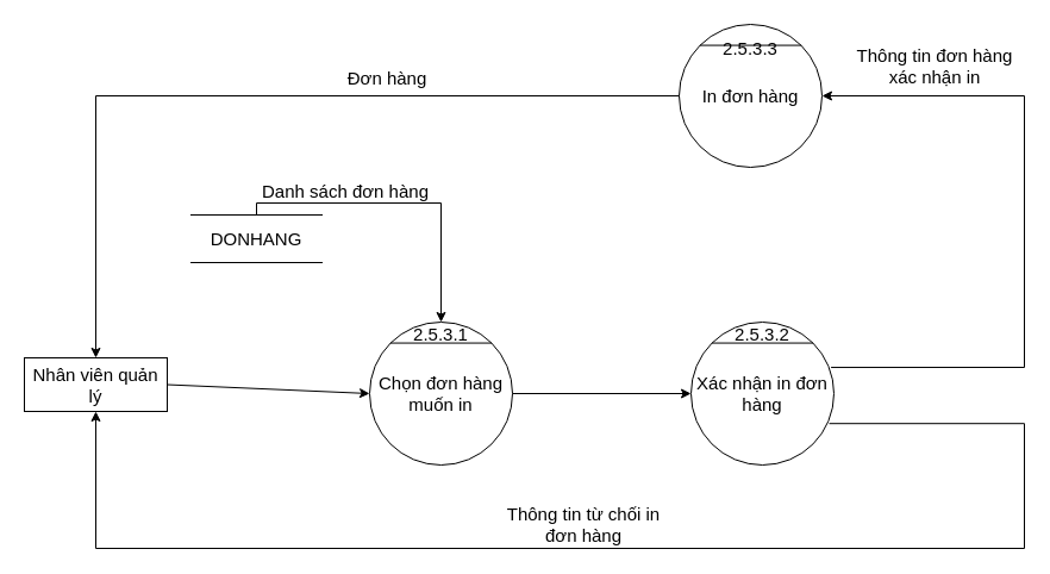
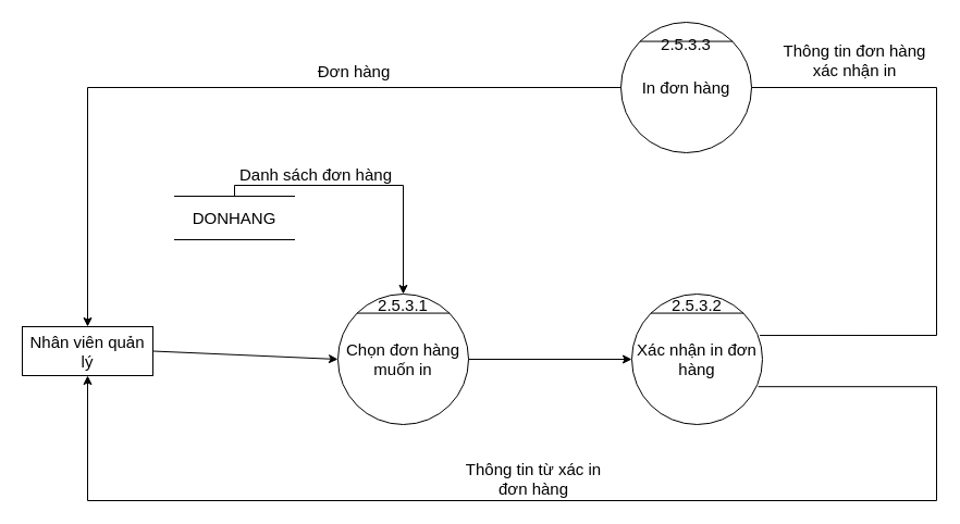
  <mxCell id="0" />
  <mxCell id="1" parent="0" />
  <mxCell id="2" value="Chọn đơn hàng muốn in" style="ellipse;whiteSpace=wrap;html=1;aspect=fixed;fontSize=15;" vertex="1" parent="1"><mxGeometry x="310" y="270" width="120" height="120" as="geometry" /></mxCell>
  <mxCell id="3" value="" style="endArrow=none;html=1;rounded=0;exitX=0;exitY=0;exitDx=0;exitDy=0;entryX=1;entryY=0;entryDx=0;entryDy=0;fontSize=15;" edge="1" parent="1" source="2" target="2"><mxGeometry width="50" height="50" relative="1" as="geometry"><mxPoint x="590" y="310" as="sourcePoint" /><mxPoint x="640" y="260" as="targetPoint" /></mxGeometry></mxCell>
  <mxCell id="4" value="2.5.3.1" style="text;html=1;strokeColor=none;fillColor=none;align=center;verticalAlign=middle;whiteSpace=wrap;rounded=0;fontSize=15;" vertex="1" parent="1"><mxGeometry x="350" y="270" width="40" height="20" as="geometry" /></mxCell>
  <mxCell id="5" value="Nhân viên quản lý" style="rounded=0;whiteSpace=wrap;html=1;fontSize=15;" vertex="1" parent="1"><mxGeometry x="20" y="300" width="120" height="45" as="geometry" /></mxCell>
  <mxCell id="6" value="" style="endArrow=classic;html=1;rounded=0;exitX=1;exitY=0.5;exitDx=0;exitDy=0;entryX=0;entryY=0.5;entryDx=0;entryDy=0;fontSize=15;" edge="1" parent="1" source="5" target="2"><mxGeometry width="50" height="50" relative="1" as="geometry"><mxPoint x="290" y="350" as="sourcePoint" /><mxPoint x="340" y="300" as="targetPoint" /></mxGeometry></mxCell>
  <mxCell id="7" value="" style="endArrow=classic;html=1;rounded=0;exitX=1;exitY=0.5;exitDx=0;exitDy=0;fontSize=15;entryX=0;entryY=0.5;entryDx=0;entryDy=0;" edge="1" parent="1" source="2" target="8"><mxGeometry width="50" height="50" relative="1" as="geometry"><mxPoint x="460" y="329.41" as="sourcePoint" /><mxPoint x="580" y="329" as="targetPoint" /></mxGeometry></mxCell>
  <mxCell id="8" value="Xác nhận in đơn hàng" style="ellipse;whiteSpace=wrap;html=1;aspect=fixed;fontSize=15;" vertex="1" parent="1"><mxGeometry x="580" y="270" width="120" height="120" as="geometry" /></mxCell>
  <mxCell id="9" value="" style="endArrow=none;html=1;rounded=0;exitX=0;exitY=0;exitDx=0;exitDy=0;entryX=1;entryY=0;entryDx=0;entryDy=0;fontSize=15;" edge="1" parent="1" source="8" target="8"><mxGeometry width="50" height="50" relative="1" as="geometry"><mxPoint x="870" y="310" as="sourcePoint" /><mxPoint x="920" y="260" as="targetPoint" /></mxGeometry></mxCell>
  <mxCell id="10" value="2.5.3.2" style="text;html=1;strokeColor=none;fillColor=none;align=center;verticalAlign=middle;whiteSpace=wrap;rounded=0;fontSize=15;" vertex="1" parent="1"><mxGeometry x="620" y="270" width="40" height="20" as="geometry" /></mxCell>
  <mxCell id="11" value="DONHANG" style="shape=partialRectangle;whiteSpace=wrap;html=1;left=0;right=0;fillColor=none;fontSize=15;" vertex="1" parent="1"><mxGeometry x="160" y="180" width="110" height="40" as="geometry" /></mxCell>
  <mxCell id="12" value="" style="edgeStyle=segmentEdgeStyle;endArrow=classic;html=1;rounded=0;fontSize=15;exitX=0.5;exitY=0;exitDx=0;exitDy=0;entryX=0.5;entryY=0;entryDx=0;entryDy=0;" edge="1" parent="1" source="11" target="4"><mxGeometry width="50" height="50" relative="1" as="geometry"><mxPoint x="390" y="390" as="sourcePoint" /><mxPoint x="440" y="340" as="targetPoint" /><Array as="points"><mxPoint x="215" y="170" /><mxPoint x="370" y="170" /></Array></mxGeometry></mxCell>
  <mxCell id="13" value="Danh sách đơn hàng" style="text;html=1;strokeColor=none;fillColor=none;align=center;verticalAlign=middle;whiteSpace=wrap;rounded=0;fontSize=15;" vertex="1" parent="1"><mxGeometry x="210" y="130" width="160" height="60" as="geometry" /></mxCell>
  <mxCell id="14" value="In đơn hàng" style="ellipse;whiteSpace=wrap;html=1;aspect=fixed;fontSize=15;" vertex="1" parent="1"><mxGeometry x="570" y="20" width="120" height="120" as="geometry" /></mxCell>
  <mxCell id="15" value="" style="endArrow=none;html=1;rounded=0;exitX=0;exitY=0;exitDx=0;exitDy=0;entryX=1;entryY=0;entryDx=0;entryDy=0;fontSize=15;" edge="1" parent="1" source="14" target="14"><mxGeometry width="50" height="50" relative="1" as="geometry"><mxPoint x="860" y="60" as="sourcePoint" /><mxPoint x="910" y="10" as="targetPoint" /></mxGeometry></mxCell>
  <mxCell id="16" value="2.5.3.3" style="text;html=1;strokeColor=none;fillColor=none;align=center;verticalAlign=middle;whiteSpace=wrap;rounded=0;fontSize=15;" vertex="1" parent="1"><mxGeometry x="610" y="30" width="40" height="20" as="geometry" /></mxCell>
- <mxCell id="17" value="" style="edgeStyle=segmentEdgeStyle;endArrow=classic;html=1;rounded=0;exitX=0.98;exitY=0.317;exitDx=0;exitDy=0;entryX=1;entryY=0.5;entryDx=0;entryDy=0;exitPerimeter=0;fontSize=15;" edge="1" parent="1" source="8" target="14"><mxGeometry width="50" height="50" relative="1" as="geometry"><mxPoint x="410" y="240" as="sourcePoint" /><mxPoint x="460" y="190" as="targetPoint" /><Array as="points"><mxPoint x="860" y="308" /><mxPoint x="860" y="80" /></Array></mxGeometry></mxCell>
+ <mxCell id="17" value="" style="edgeStyle=segmentEdgeStyle;endArrow=none;html=1;rounded=0;exitX=0.98;exitY=0.317;exitDx=0;exitDy=0;entryX=1;entryY=0.5;entryDx=0;entryDy=0;exitPerimeter=0;fontSize=15;" edge="1" parent="1" source="8" target="14"><mxGeometry width="50" height="50" relative="1" as="geometry"><mxPoint x="410" y="240" as="sourcePoint" /><mxPoint x="460" y="190" as="targetPoint" /><Array as="points"><mxPoint x="860" y="308" /><mxPoint x="860" y="80" /></Array></mxGeometry></mxCell>
  <mxCell id="18" value="Thông tin đơn hàng xác nhận in" style="text;html=1;strokeColor=none;fillColor=none;align=center;verticalAlign=middle;whiteSpace=wrap;rounded=0;fontSize=15;" vertex="1" parent="1"><mxGeometry x="710" y="40" width="150" height="30" as="geometry" /></mxCell>
  <mxCell id="19" value="" style="edgeStyle=segmentEdgeStyle;endArrow=classic;html=1;rounded=0;fontSize=15;exitX=0;exitY=0.5;exitDx=0;exitDy=0;entryX=0.5;entryY=0;entryDx=0;entryDy=0;" edge="1" parent="1" source="14" target="5"><mxGeometry width="50" height="50" relative="1" as="geometry"><mxPoint x="410" y="240" as="sourcePoint" /><mxPoint x="460" y="190" as="targetPoint" /></mxGeometry></mxCell>
  <mxCell id="20" value="Đơn hàng" style="text;html=1;strokeColor=none;fillColor=none;align=center;verticalAlign=middle;whiteSpace=wrap;rounded=0;fontSize=15;" vertex="1" parent="1"><mxGeometry x="250" y="50" width="150" height="30" as="geometry" /></mxCell>
- <mxCell id="21" value="Thông tin từ chối in đơn hàng" style="text;html=1;strokeColor=none;fillColor=none;align=center;verticalAlign=middle;whiteSpace=wrap;rounded=0;fontSize=15;" vertex="1" parent="1"><mxGeometry x="415" y="420" width="150" height="40" as="geometry" /></mxCell>
+ <mxCell id="21" value="Thông tin từ xác in đơn hàng" style="text;html=1;strokeColor=none;fillColor=none;align=center;verticalAlign=middle;whiteSpace=wrap;rounded=0;fontSize=15;" vertex="1" parent="1"><mxGeometry x="415" y="420" width="150" height="40" as="geometry" /></mxCell>
  <mxCell id="22" value="" style="edgeStyle=segmentEdgeStyle;endArrow=classic;html=1;rounded=0;fontSize=15;exitX=0.967;exitY=0.71;exitDx=0;exitDy=0;exitPerimeter=0;entryX=0.5;entryY=1;entryDx=0;entryDy=0;" edge="1" parent="1" source="8" target="5"><mxGeometry width="50" height="50" relative="1" as="geometry"><mxPoint x="410" y="410" as="sourcePoint" /><mxPoint x="460" y="360" as="targetPoint" /><Array as="points"><mxPoint x="860" y="355" /><mxPoint x="860" y="460" /><mxPoint x="80" y="460" /></Array></mxGeometry></mxCell>
